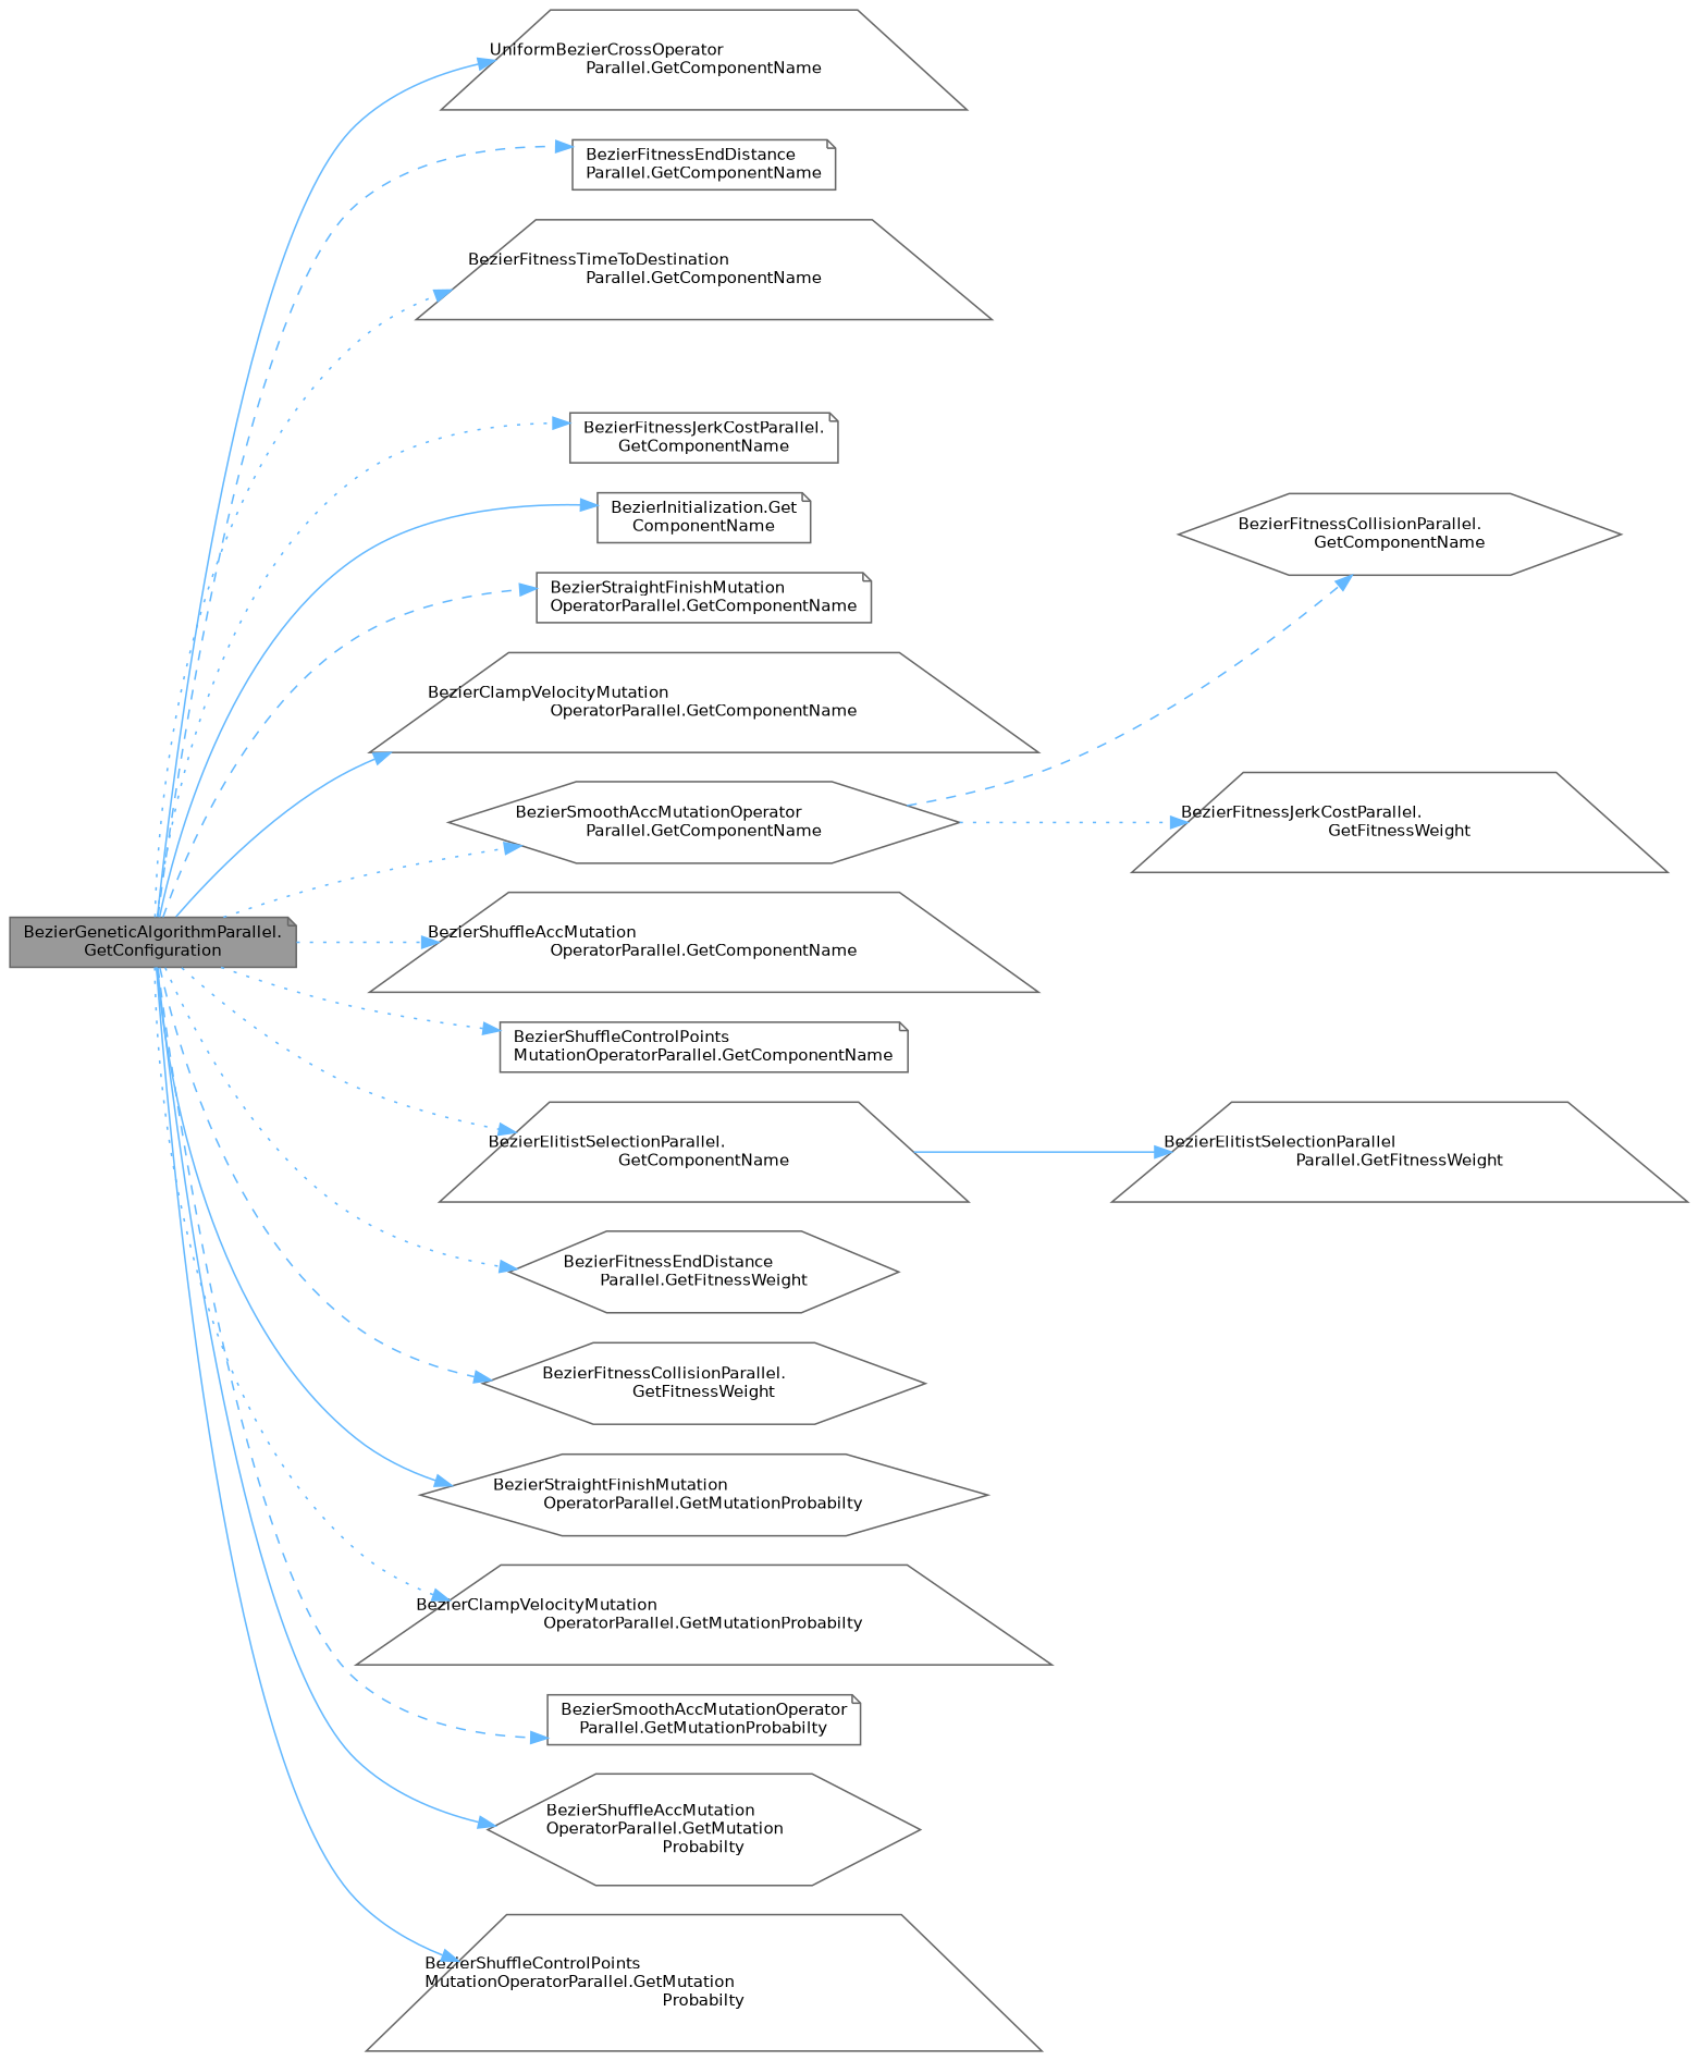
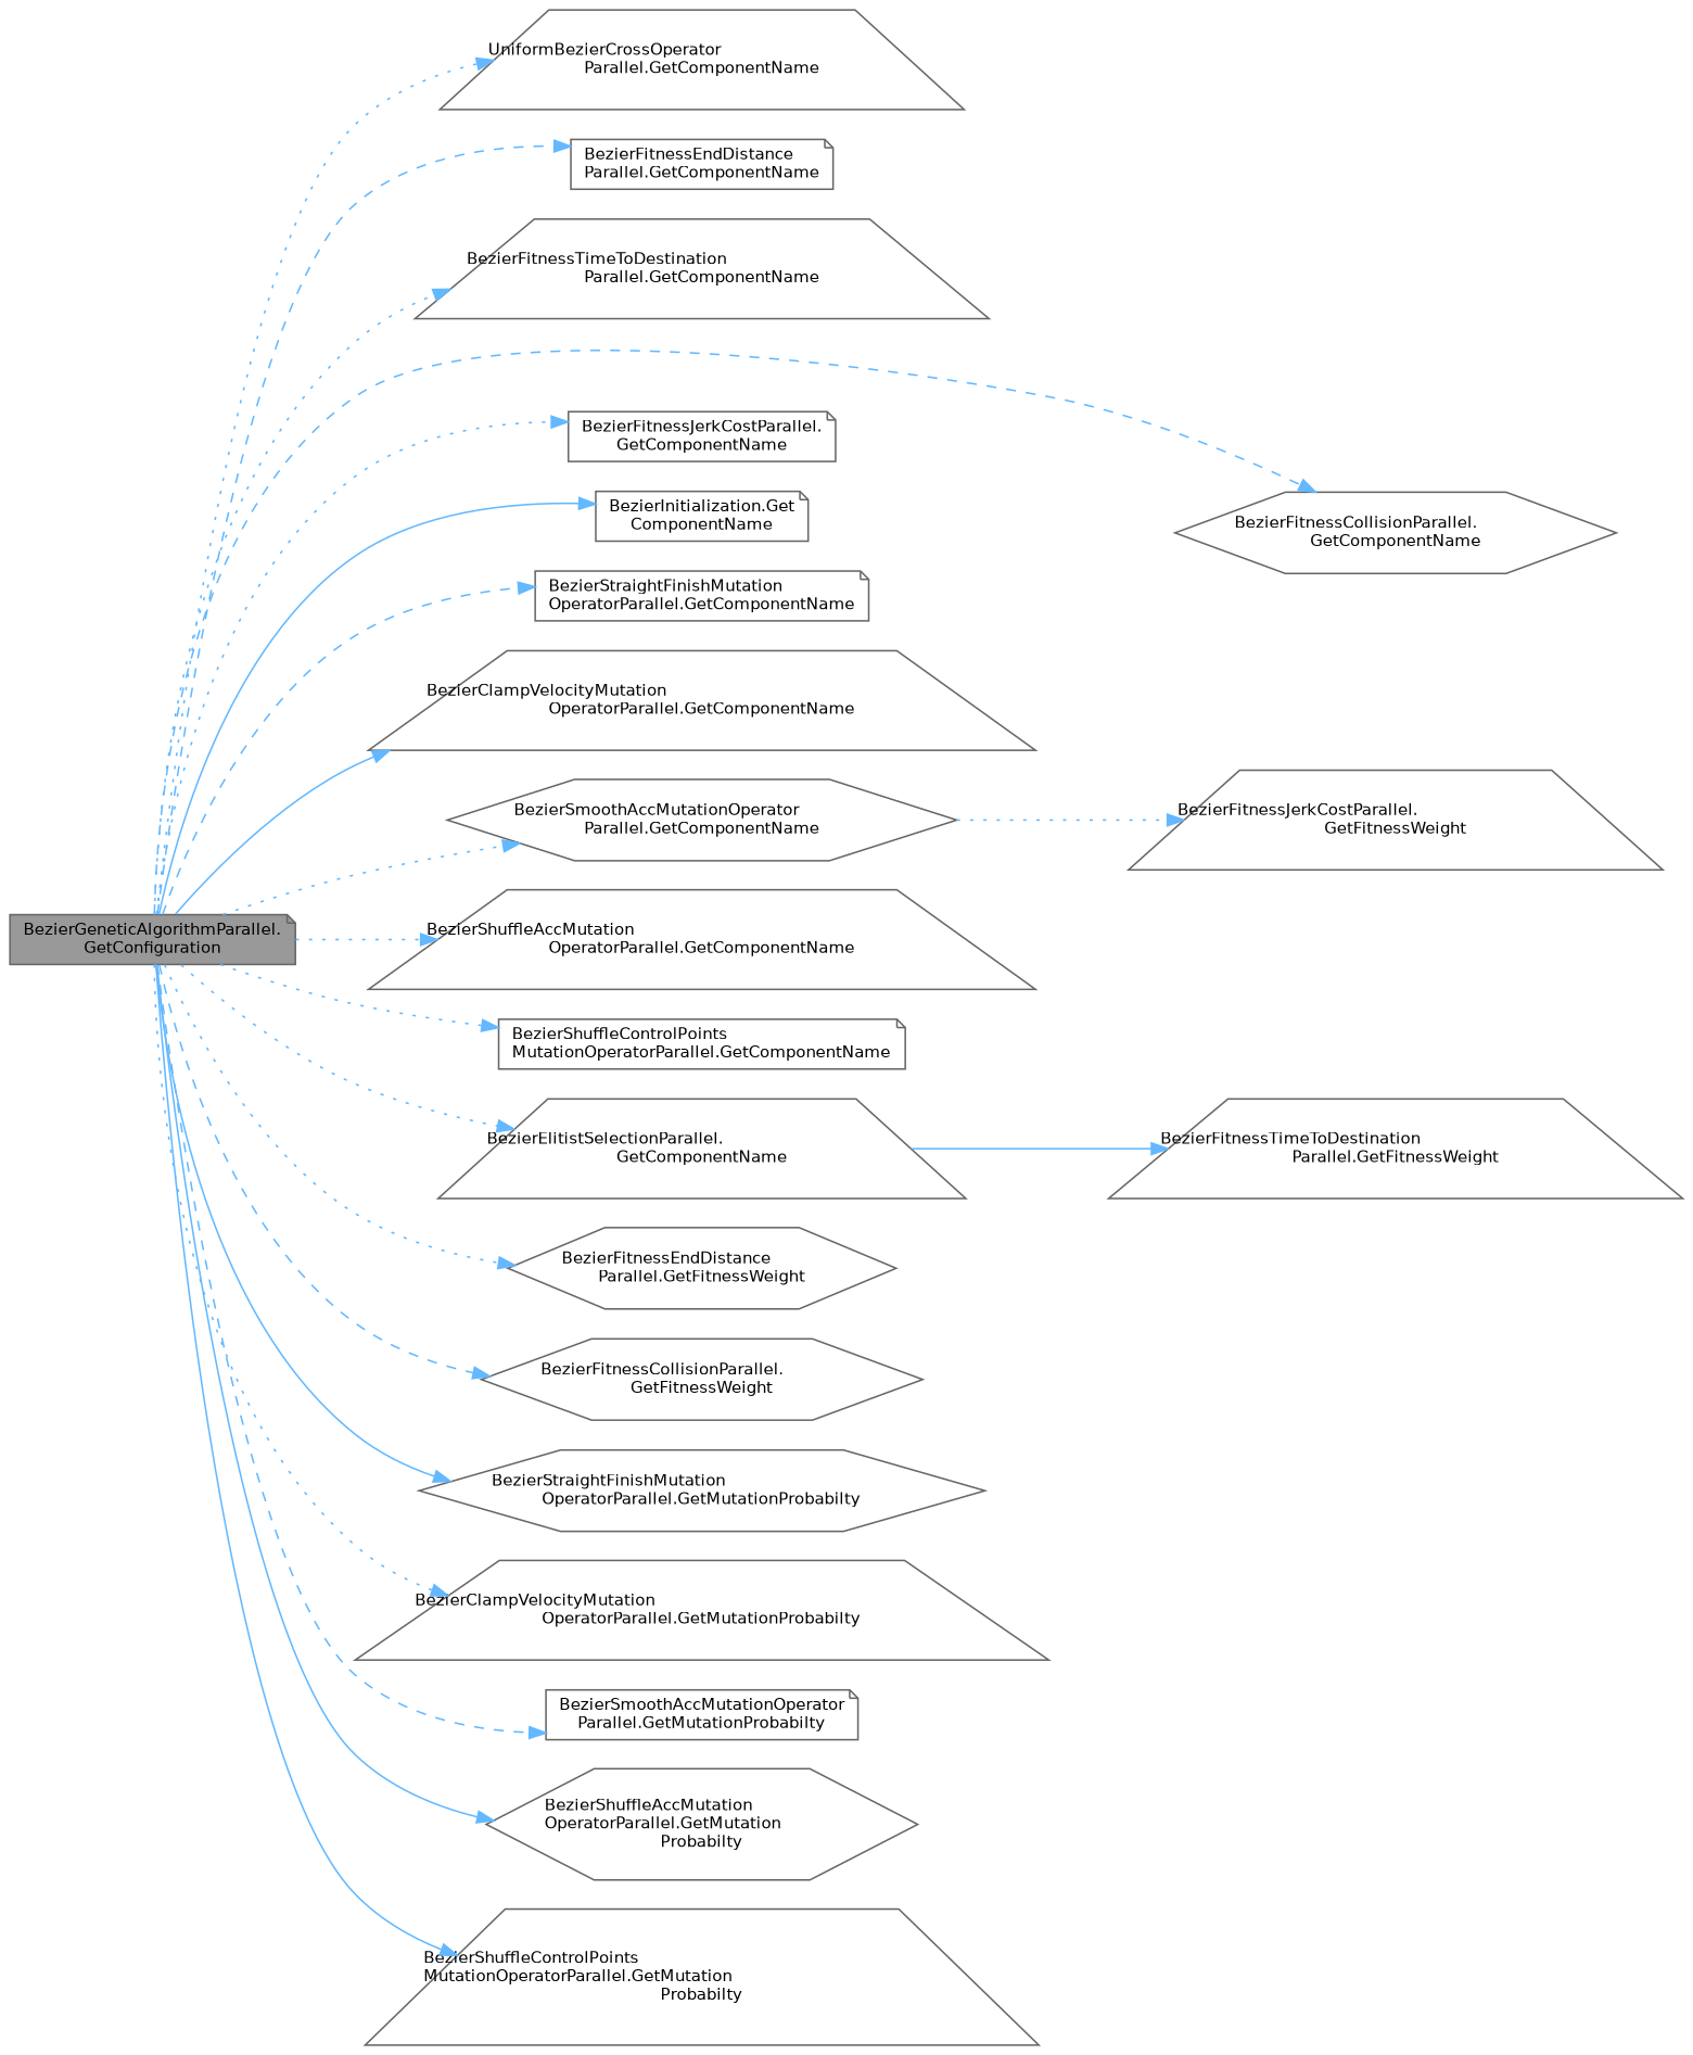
  digraph {
    rankdir=LR
    node [color=grey40 fillcolor=white fontname=Helvetica fontsize=10 shape=trapezium style=filled]
    edge [color=steelblue1 fontname=Helvetica fontsize=10 labelfontname=Helvetica labelfontsize=10 style=dotted]
    n1 [color=gray40 fillcolor=grey60 fontcolor=black height=0.2 label="BezierGeneticAlgorithmParallel.\lGetConfiguration" shape=note width=0.4]
    n2 [height=0.2 label="UniformBezierCrossOperator\lParallel.GetComponentName" width=0.4]
    n3 [height=0.2 label="BezierFitnessEndDistance\lParallel.GetComponentName" shape=note width=0.4]
    n4 [height=0.2 label="BezierFitnessTimeToDestination\lParallel.GetComponentName" width=0.4]
    n5 [height=0.2 label="BezierFitnessCollisionParallel.\lGetComponentName" shape=hexagon width=0.4]
    n6 [height=0.2 label="BezierFitnessJerkCostParallel.\lGetComponentName" shape=note width=0.4]
    n7 [height=0.2 label="BezierInitialization.Get\lComponentName" shape=note width=0.4]
    n8 [height=0.2 label="BezierStraightFinishMutation\lOperatorParallel.GetComponentName" shape=note width=0.4]
    n9 [height=0.2 label="BezierClampVelocityMutation\lOperatorParallel.GetComponentName" width=0.4]
    n10 [height=0.2 label="BezierSmoothAccMutationOperator\lParallel.GetComponentName" shape=hexagon width=0.4]
    n11 [height=0.2 label="BezierShuffleAccMutation\lOperatorParallel.GetComponentName" width=0.4]
    n12 [height=0.2 label="BezierShuffleControlPoints\lMutationOperatorParallel.GetComponentName" shape=note width=0.4]
    n13 [height=0.2 label="BezierElitistSelectionParallel.\lGetComponentName" width=0.4]
    n14 [height=0.2 label="BezierFitnessEndDistance\lParallel.GetFitnessWeight" shape=hexagon width=0.4]
    n15 [height=0.2 label="BezierFitnessCollisionParallel.\lGetFitnessWeight" shape=hexagon width=0.4]
    n16 [height=0.2 label="BezierStraightFinishMutation\lOperatorParallel.GetMutationProbabilty" shape=hexagon width=0.4]
    n17 [height=0.2 label="BezierClampVelocityMutation\lOperatorParallel.GetMutationProbabilty" width=0.4]
    n18 [height=0.2 label="BezierSmoothAccMutationOperator\lParallel.GetMutationProbabilty" shape=note width=0.4]
    n19 [height=0.2 label="BezierShuffleAccMutation\lOperatorParallel.GetMutation\lProbabilty" shape=hexagon width=0.4]
    n20 [height=0.2 label="BezierShuffleControlPoints\lMutationOperatorParallel.GetMutation\lProbabilty" width=0.4]
    n21 [height=0.2 label="BezierFitnessJerkCostParallel.\lGetFitnessWeight" width=0.4]
-   n22 [height=0.2 label="BezierElitistSelectionParallel\lParallel.GetFitnessWeight" width=0.4]
-   n1 -> n2 [style=solid]
+   n22 [height=0.2 label="BezierFitnessTimeToDestination\lParallel.GetFitnessWeight" width=0.4]
+   n1 -> n2
    n1 -> n3 [style=dashed]
    n1 -> n4
-   n10 -> n5 [style=dashed]
+   n1 -> n5 [style=dashed]
    n1 -> n6
    n1 -> n7 [style=solid]
    n1 -> n8 [style=dashed]
    n1 -> n9 [style=solid]
    n1 -> n10
    n1 -> n11
    n1 -> n12
    n1 -> n13
    n1 -> n14
    n1 -> n15 [style=dashed]
    n1 -> n16 [style=solid]
    n1 -> n17
    n1 -> n18 [style=dashed]
    n1 -> n19 [style=solid]
    n1 -> n20 [style=solid]
    n10 -> n21
    n13 -> n22 [style=solid]
  }
